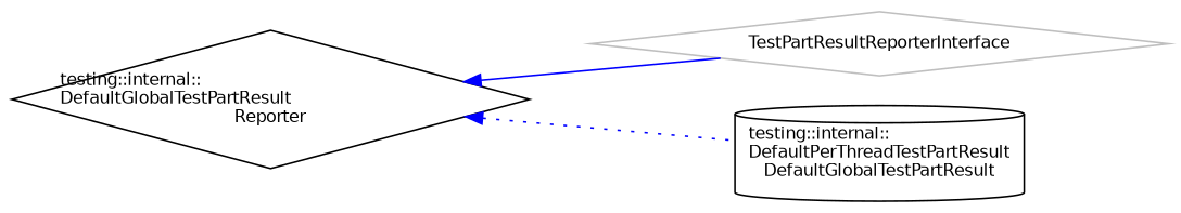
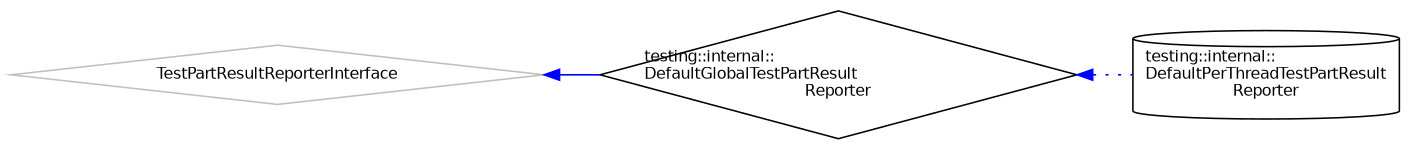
  digraph {
    fontname="DejaVu Sans"
    rankdir=LR
    node [color=black fillcolor=white fontname="DejaVu Sans" fontsize=10 shape=diamond style=filled]
    edge [color=blue dir=back fontname="DejaVu Sans" fontsize=10 labelfontname=Helvetica labelfontsize=10]
    n1 [color=grey75 height=0.2 label=TestPartResultReporterInterface width=0.4]
    n2 [height=0.2 label="testing::internal::\lDefaultGlobalTestPartResult\lReporter" width=0.4]
-   n3 [height=0.2 label="testing::internal::\lDefaultPerThreadTestPartResult\lDefaultGlobalTestPartResult" shape=cylinder width=0.4]
-   n2 -> n1 [style=solid]
+   n3 [height=0.2 label="testing::internal::\lDefaultPerThreadTestPartResult\lReporter" shape=cylinder width=0.4]
+   n1 -> n2 [style=solid]
    n2 -> n3 [style=dotted]
  }
